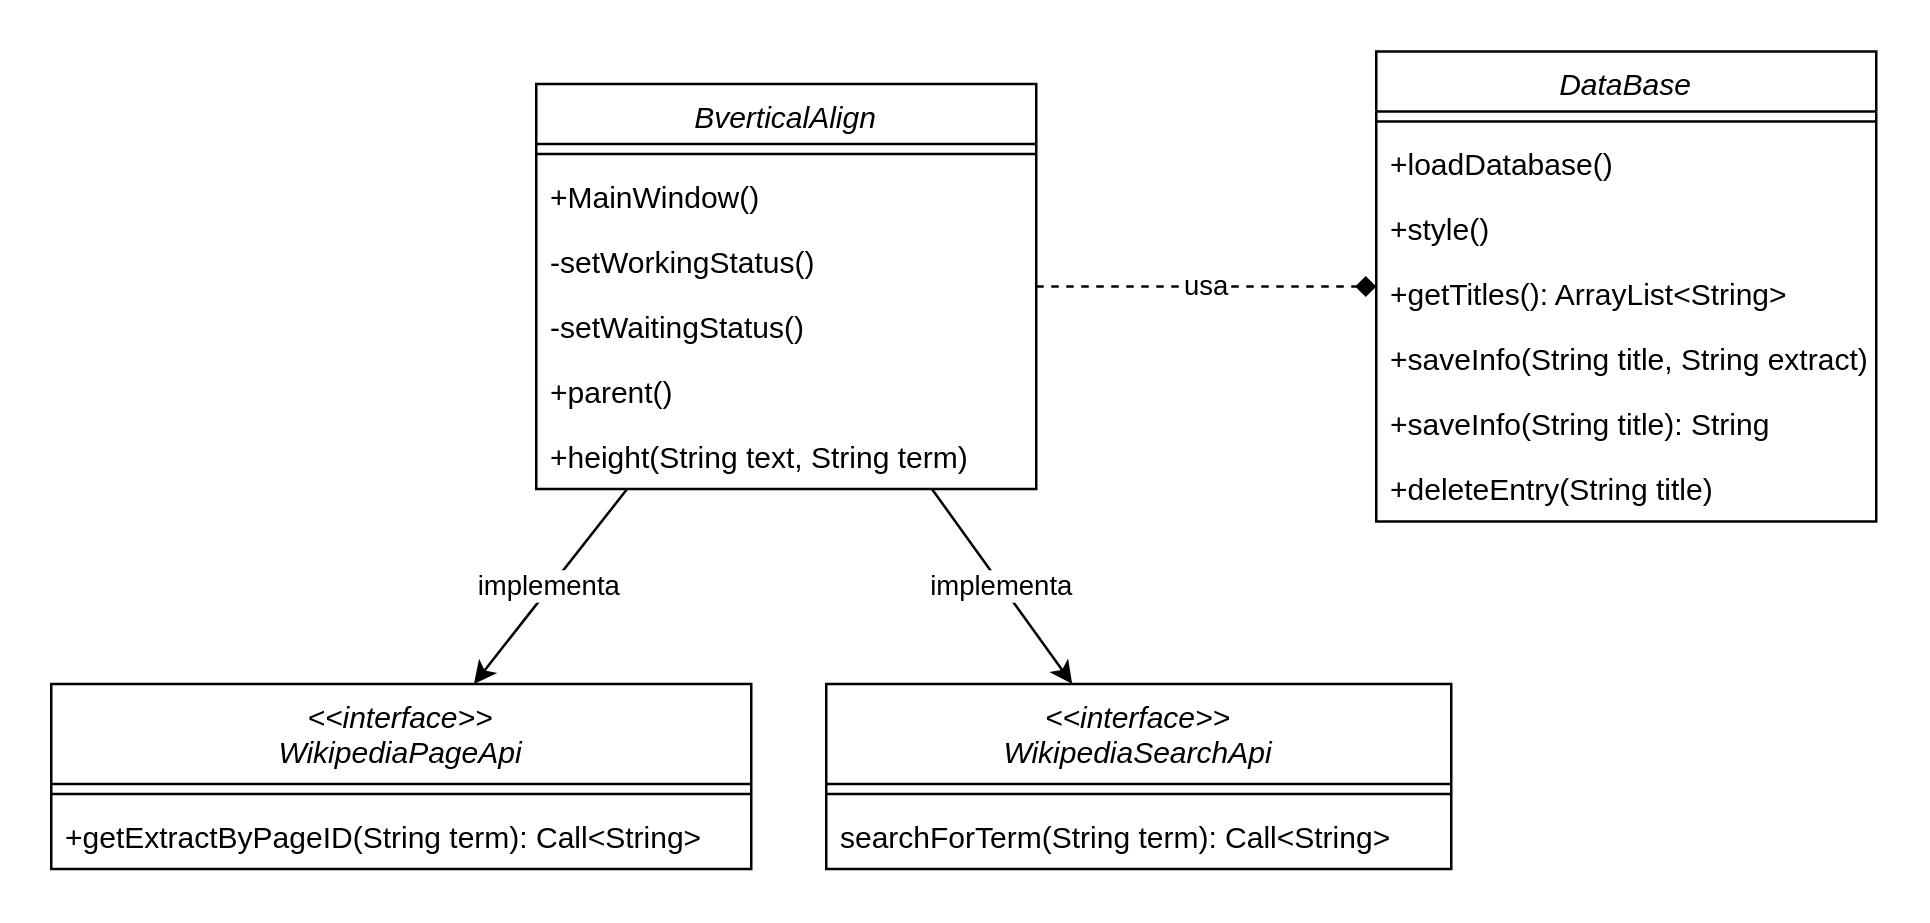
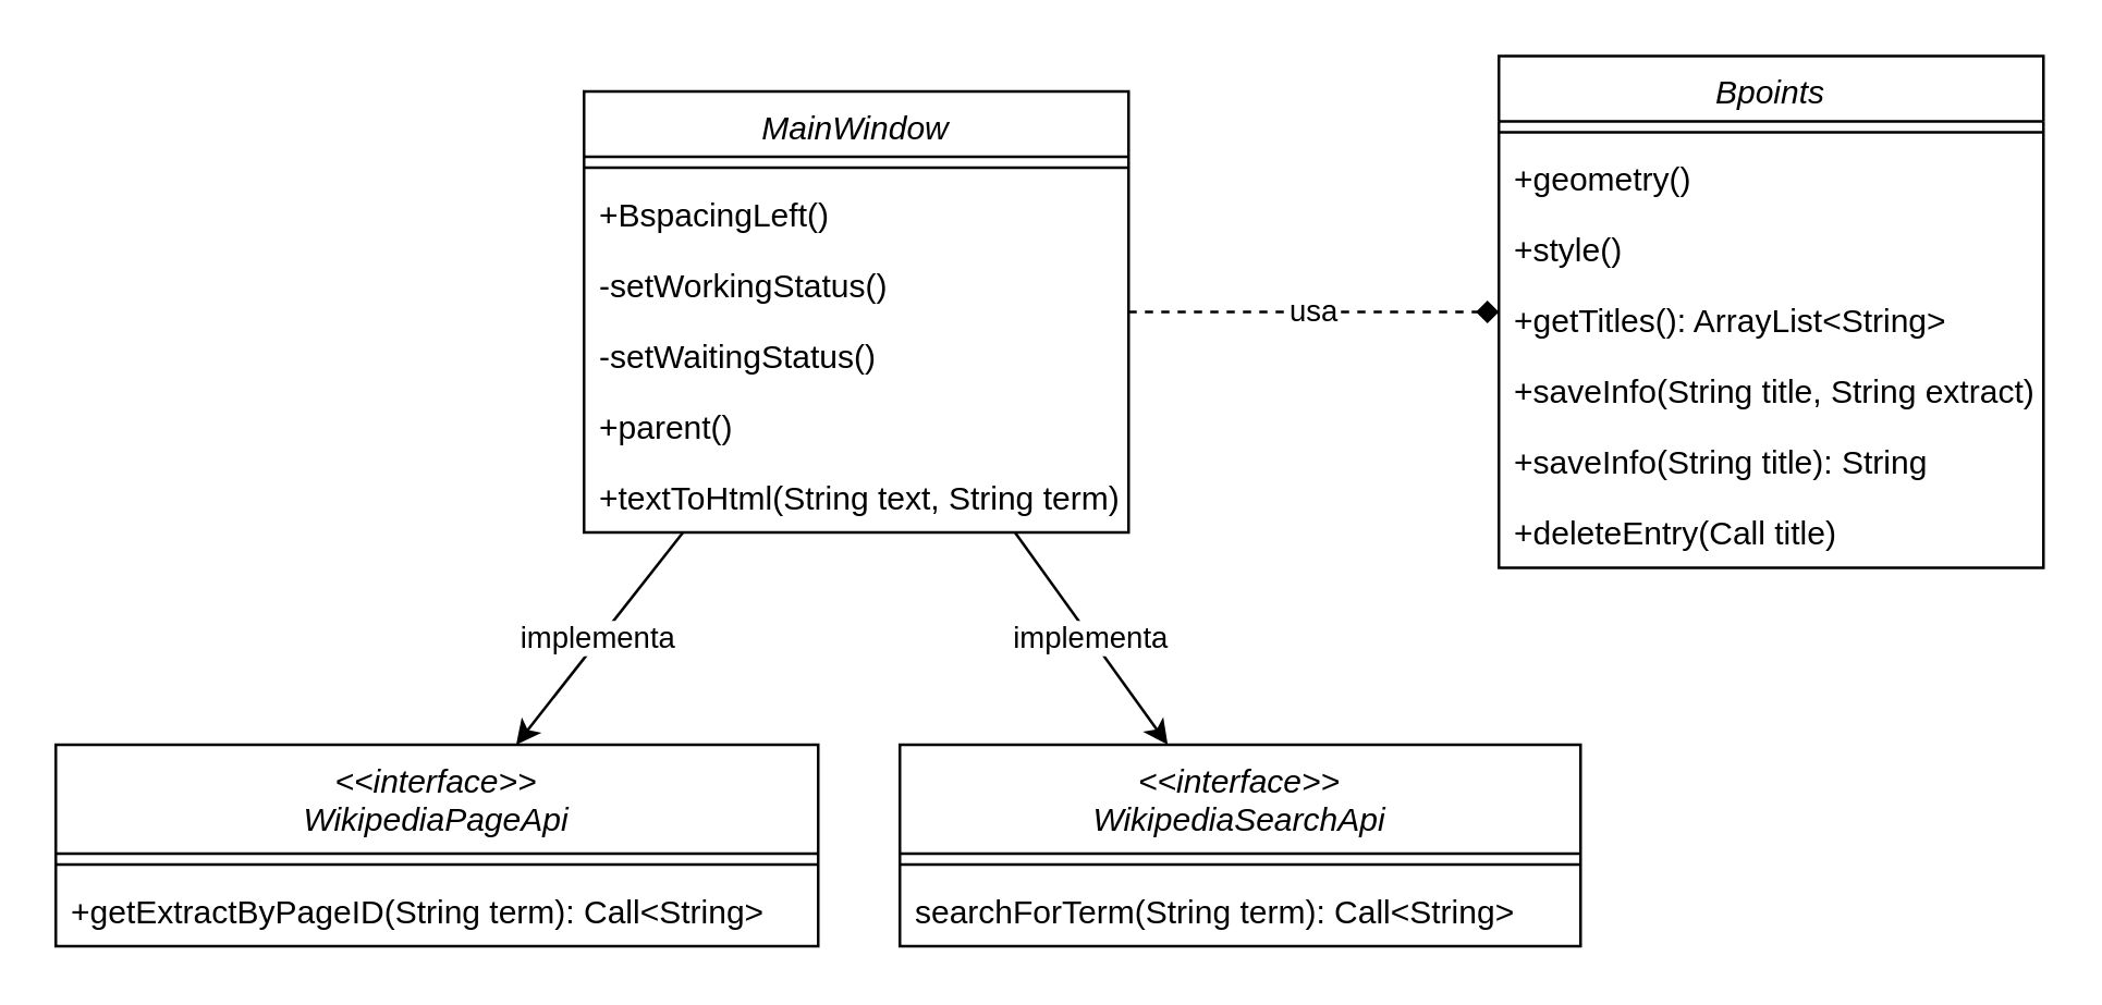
  <mxCell id="0" />
  <mxCell id="1" parent="0" />
  <mxCell id="2" value="implementa" style="endArrow=classic;html=1;" parent="1" edge="1" target="22" source="4"><mxGeometry width="50" height="50" relative="1" as="geometry"><mxPoint x="62" y="37" as="sourcePoint" /><mxPoint x="61.875" y="147" as="targetPoint" /></mxGeometry></mxCell>
  <mxCell id="3" value="usa" style="endArrow=diamond;html=1;dashed=1;" parent="1" edge="1" target="14" source="4"><mxGeometry width="50" height="50" relative="1" as="geometry"><mxPoint x="30.13" y="37" as="sourcePoint" /><mxPoint x="30.005" y="147" as="targetPoint" /></mxGeometry></mxCell>
- <mxCell id="4" value="BverticalAlign" style="swimlane;fontStyle=2;align=center;verticalAlign=top;childLayout=stackLayout;horizontal=1;startSize=24;horizontalStack=0;resizeParent=1;resizeLast=0;collapsible=1;marginBottom=0;rounded=0;shadow=0;strokeWidth=1;" parent="1" vertex="1"><mxGeometry x="214" y="33" width="200" height="162" as="geometry"><mxRectangle x="120" y="200" width="160" height="26" as="alternateBounds" /></mxGeometry></mxCell>
+ <mxCell id="4" value="MainWindow" style="swimlane;fontStyle=2;align=center;verticalAlign=top;childLayout=stackLayout;horizontal=1;startSize=24;horizontalStack=0;resizeParent=1;resizeLast=0;collapsible=1;marginBottom=0;rounded=0;shadow=0;strokeWidth=1;" parent="1" vertex="1"><mxGeometry x="214" y="33" width="200" height="162" as="geometry"><mxRectangle x="120" y="200" width="160" height="26" as="alternateBounds" /></mxGeometry></mxCell>
  <mxCell id="5" value="" style="line;html=1;strokeWidth=1;align=left;verticalAlign=middle;spacingTop=-1;spacingLeft=3;spacingRight=3;rotatable=0;labelPosition=right;points=[];portConstraint=eastwest;" parent="4" vertex="1"><mxGeometry y="24" width="200" height="8" as="geometry" /></mxCell>
- <mxCell id="6" value="+MainWindow()" style="text;align=left;verticalAlign=top;spacingLeft=4;spacingRight=4;overflow=hidden;rotatable=0;points=[[0,0.5],[1,0.5]];portConstraint=eastwest;" parent="4" vertex="1"><mxGeometry y="32" width="200" height="26" as="geometry" /></mxCell>
+ <mxCell id="6" value="+BspacingLeft()" style="text;align=left;verticalAlign=top;spacingLeft=4;spacingRight=4;overflow=hidden;rotatable=0;points=[[0,0.5],[1,0.5]];portConstraint=eastwest;" parent="4" vertex="1"><mxGeometry y="32" width="200" height="26" as="geometry" /></mxCell>
  <mxCell id="7" value="-setWorkingStatus()" style="text;align=left;verticalAlign=top;spacingLeft=4;spacingRight=4;overflow=hidden;rotatable=0;points=[[0,0.5],[1,0.5]];portConstraint=eastwest;" vertex="1" parent="4"><mxGeometry y="58" width="200" height="26" as="geometry" /></mxCell>
  <mxCell id="8" value="-setWaitingStatus()" style="text;align=left;verticalAlign=top;spacingLeft=4;spacingRight=4;overflow=hidden;rotatable=0;points=[[0,0.5],[1,0.5]];portConstraint=eastwest;" vertex="1" parent="4"><mxGeometry y="84" width="200" height="26" as="geometry" /></mxCell>
  <mxCell id="9" value="+parent()" style="text;align=left;verticalAlign=top;spacingLeft=4;spacingRight=4;overflow=hidden;rotatable=0;points=[[0,0.5],[1,0.5]];portConstraint=eastwest;" vertex="1" parent="4"><mxGeometry y="110" width="200" height="26" as="geometry" /></mxCell>
- <mxCell id="10" value="+height(String text, String term)" style="text;align=left;verticalAlign=top;spacingLeft=4;spacingRight=4;overflow=hidden;rotatable=0;points=[[0,0.5],[1,0.5]];portConstraint=eastwest;" vertex="1" parent="4"><mxGeometry y="136" width="200" height="26" as="geometry" /></mxCell>
+ <mxCell id="10" value="+textToHtml(String text, String term)" style="text;align=left;verticalAlign=top;spacingLeft=4;spacingRight=4;overflow=hidden;rotatable=0;points=[[0,0.5],[1,0.5]];portConstraint=eastwest;" vertex="1" parent="4"><mxGeometry y="136" width="200" height="26" as="geometry" /></mxCell>
  <mxCell id="11" value="&lt;&lt;interface&gt;&gt;&#10;WikipediaSearchApi" style="swimlane;fontStyle=2;align=center;verticalAlign=top;childLayout=stackLayout;horizontal=1;startSize=40;horizontalStack=0;resizeParent=1;resizeLast=0;collapsible=1;marginBottom=0;rounded=0;shadow=0;strokeWidth=1;" parent="1" vertex="1"><mxGeometry x="330" y="273" width="250" height="74" as="geometry"><mxRectangle x="120" y="200" width="160" height="26" as="alternateBounds" /></mxGeometry></mxCell>
  <mxCell id="12" value="" style="line;html=1;strokeWidth=1;align=left;verticalAlign=middle;spacingTop=-1;spacingLeft=3;spacingRight=3;rotatable=0;labelPosition=right;points=[];portConstraint=eastwest;" parent="11" vertex="1"><mxGeometry y="40" width="250" height="8" as="geometry" /></mxCell>
  <mxCell id="13" value="searchForTerm(String term): Call&lt;String&gt;" style="text;align=left;verticalAlign=top;spacingLeft=4;spacingRight=4;overflow=hidden;rotatable=0;points=[[0,0.5],[1,0.5]];portConstraint=eastwest;" parent="11" vertex="1"><mxGeometry y="48" width="250" height="26" as="geometry" /></mxCell>
- <mxCell id="14" value="DataBase" style="swimlane;fontStyle=2;align=center;verticalAlign=top;childLayout=stackLayout;horizontal=1;startSize=24;horizontalStack=0;resizeParent=1;resizeLast=0;collapsible=1;marginBottom=0;rounded=0;shadow=0;strokeWidth=1;" vertex="1" parent="1"><mxGeometry x="550" y="20" width="200" height="188" as="geometry"><mxRectangle x="120" y="200" width="160" height="26" as="alternateBounds" /></mxGeometry></mxCell>
+ <mxCell id="14" value="Bpoints" style="swimlane;fontStyle=2;align=center;verticalAlign=top;childLayout=stackLayout;horizontal=1;startSize=24;horizontalStack=0;resizeParent=1;resizeLast=0;collapsible=1;marginBottom=0;rounded=0;shadow=0;strokeWidth=1;" vertex="1" parent="1"><mxGeometry x="550" y="20" width="200" height="188" as="geometry"><mxRectangle x="120" y="200" width="160" height="26" as="alternateBounds" /></mxGeometry></mxCell>
  <mxCell id="15" value="" style="line;html=1;strokeWidth=1;align=left;verticalAlign=middle;spacingTop=-1;spacingLeft=3;spacingRight=3;rotatable=0;labelPosition=right;points=[];portConstraint=eastwest;" vertex="1" parent="14"><mxGeometry y="24" width="200" height="8" as="geometry" /></mxCell>
- <mxCell id="16" value="+loadDatabase()" style="text;align=left;verticalAlign=top;spacingLeft=4;spacingRight=4;overflow=hidden;rotatable=0;points=[[0,0.5],[1,0.5]];portConstraint=eastwest;" vertex="1" parent="14"><mxGeometry y="32" width="200" height="26" as="geometry" /></mxCell>
+ <mxCell id="16" value="+geometry()" style="text;align=left;verticalAlign=top;spacingLeft=4;spacingRight=4;overflow=hidden;rotatable=0;points=[[0,0.5],[1,0.5]];portConstraint=eastwest;" vertex="1" parent="14"><mxGeometry y="32" width="200" height="26" as="geometry" /></mxCell>
  <mxCell id="17" value="+style()" style="text;align=left;verticalAlign=top;spacingLeft=4;spacingRight=4;overflow=hidden;rotatable=0;points=[[0,0.5],[1,0.5]];portConstraint=eastwest;" vertex="1" parent="14"><mxGeometry y="58" width="200" height="26" as="geometry" /></mxCell>
  <mxCell id="18" value="+getTitles(): ArrayList&lt;String&gt;" style="text;align=left;verticalAlign=top;spacingLeft=4;spacingRight=4;overflow=hidden;rotatable=0;points=[[0,0.5],[1,0.5]];portConstraint=eastwest;" vertex="1" parent="14"><mxGeometry y="84" width="200" height="26" as="geometry" /></mxCell>
  <mxCell id="19" value="+saveInfo(String title, String extract)%3CmxGraphModel%3E%3Croot%3E%3CmxCell%20id%3D%220%22%2F%3E%3CmxCell%20id%3D%221%22%20parent%3D%220%22%2F%3E%3CmxCell%20id%3D%222%22%20value%3D%22%2BtestDB()%22%20style%3D%22text%3Balign%3Dleft%3BverticalAlign%3Dtop%3BspacingLeft%3D4%3BspacingRight%3D4%3Boverflow%3Dhidden%3Brotatable%3D0%3Bpoints%3D%5B%5B0%2C0.5%5D%2C%5B1%2C0.5%5D%5D%3BportConstraint%3Deastwest%3B%22%20vertex%3D%221%22%20parent%3D%221%22%3E%3CmxGeometry%20x%3D%22610%22%20y%3D%22212%22%20width%3D%22200%22%20height%3D%2226%22%20as%3D%22geometry%22%2F%3E%3C%2FmxCell%3E%3C%2Froot%3E%3C%2FmxGraphModel%3E%3CmxGraphModel%3E%3Croot%3E%3CmxCell%20id%3D%220%22%2F%3E%3CmxCell%20id%3D%221%22%20parent%3D%220%22%2F%3E%3CmxCell%20id%3D%222%22%20value%3D%22%2BtestDB()%22%20style%3D%22text%3Balign%3Dleft%3BverticalAlign%3Dtop%3BspacingLeft%3D4%3BspacingRight%3D4%3Boverflow%3Dhidden%3Brotatable%3D0%3Bpoints%3D%5B%5B0%2C0.5%5D%2C%5B1%2C0.5%5D%5D%3BportConstraint%3Deastwest%3B%22%20vertex%3D%221%22%20parent%3D%221%22%3E%3CmxGeometry%20x%3D%22610%22%20y%3D%22212%22%20width%3D%22200%22%20height%3D%2226%22%20as%3D%22geometry%22%2F%3E%3C%2FmxCell%3E%3C%2Froot%3E%3C%2FmxGraphModel%3E" style="text;align=left;verticalAlign=top;spacingLeft=4;spacingRight=4;overflow=hidden;rotatable=0;points=[[0,0.5],[1,0.5]];portConstraint=eastwest;" vertex="1" parent="14"><mxGeometry y="110" width="200" height="26" as="geometry" /></mxCell>
  <mxCell id="20" value="+saveInfo(String title): String" style="text;align=left;verticalAlign=top;spacingLeft=4;spacingRight=4;overflow=hidden;rotatable=0;points=[[0,0.5],[1,0.5]];portConstraint=eastwest;" vertex="1" parent="14"><mxGeometry y="136" width="200" height="26" as="geometry" /></mxCell>
- <mxCell id="21" value="+deleteEntry(String title)" style="text;align=left;verticalAlign=top;spacingLeft=4;spacingRight=4;overflow=hidden;rotatable=0;points=[[0,0.5],[1,0.5]];portConstraint=eastwest;" vertex="1" parent="14"><mxGeometry y="162" width="200" height="26" as="geometry" /></mxCell>
+ <mxCell id="21" value="+deleteEntry(Call title)" style="text;align=left;verticalAlign=top;spacingLeft=4;spacingRight=4;overflow=hidden;rotatable=0;points=[[0,0.5],[1,0.5]];portConstraint=eastwest;" vertex="1" parent="14"><mxGeometry y="162" width="200" height="26" as="geometry" /></mxCell>
  <mxCell id="22" value="&lt;&lt;interface&gt;&gt;&#10;WikipediaPageApi" style="swimlane;fontStyle=2;align=center;verticalAlign=top;childLayout=stackLayout;horizontal=1;startSize=40;horizontalStack=0;resizeParent=1;resizeLast=0;collapsible=1;marginBottom=0;rounded=0;shadow=0;strokeWidth=1;" vertex="1" parent="1"><mxGeometry x="20" y="273" width="280" height="74" as="geometry"><mxRectangle x="120" y="200" width="160" height="26" as="alternateBounds" /></mxGeometry></mxCell>
  <mxCell id="23" value="" style="line;html=1;strokeWidth=1;align=left;verticalAlign=middle;spacingTop=-1;spacingLeft=3;spacingRight=3;rotatable=0;labelPosition=right;points=[];portConstraint=eastwest;" vertex="1" parent="22"><mxGeometry y="40" width="280" height="8" as="geometry" /></mxCell>
  <mxCell id="24" value="+getExtractByPageID(String term): Call&lt;String&gt;" style="text;align=left;verticalAlign=top;spacingLeft=4;spacingRight=4;overflow=hidden;rotatable=0;points=[[0,0.5],[1,0.5]];portConstraint=eastwest;" vertex="1" parent="22"><mxGeometry y="48" width="280" height="26" as="geometry" /></mxCell>
  <mxCell id="25" value="implementa" style="endArrow=classic;html=1;" edge="1" parent="1" source="4" target="11"><mxGeometry width="50" height="50" relative="1" as="geometry"><mxPoint x="363.505" y="143" as="sourcePoint" /><mxPoint x="332.103" y="47" as="targetPoint" /></mxGeometry></mxCell>
